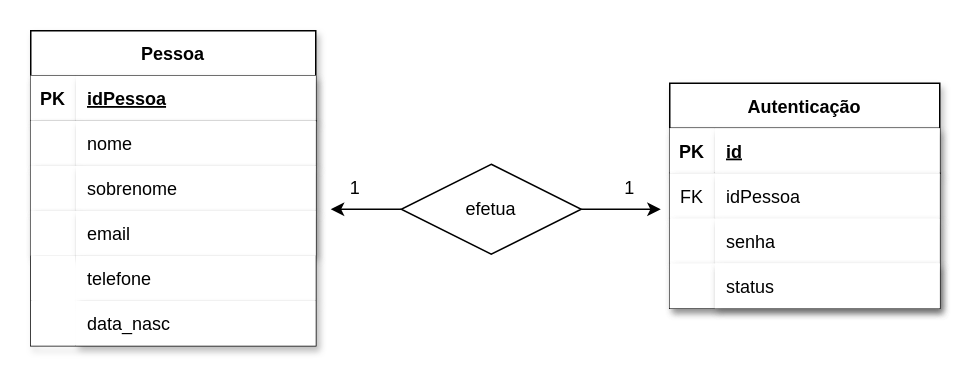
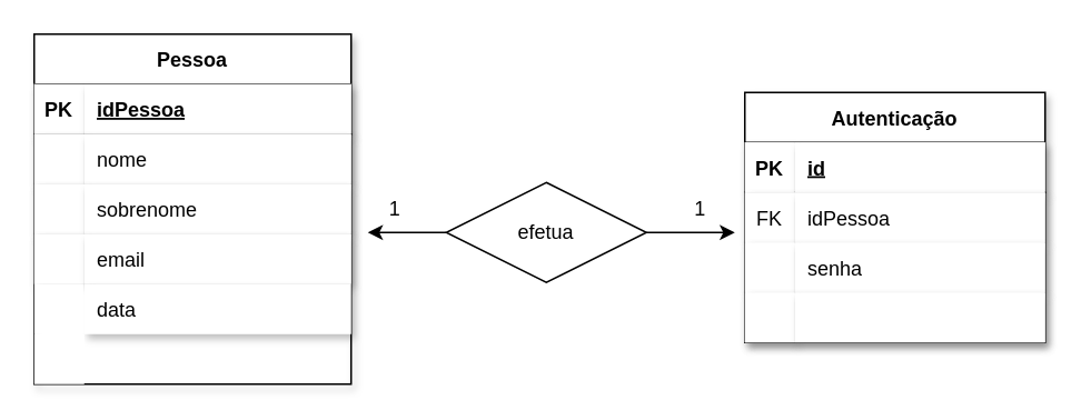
  <mxCell id="0" />
  <mxCell id="1" parent="0" />
  <mxCell id="2" value="Pessoa" style="shape=table;startSize=30;container=1;collapsible=1;childLayout=tableLayout;fixedRows=1;rowLines=0;fontStyle=1;align=center;resizeLast=1;fillColor=default;swimlaneLine=1;sketch=0;shadow=1;" parent="1" vertex="1"><mxGeometry x="20" y="20" width="190" height="210" as="geometry" /></mxCell>
  <mxCell id="3" value="" style="shape=tableRow;horizontal=0;startSize=0;swimlaneHead=0;swimlaneBody=0;fillColor=default;collapsible=0;dropTarget=0;points=[[0,0.5],[1,0.5]];portConstraint=eastwest;top=0;left=0;right=0;bottom=1;swimlaneLine=1;sketch=0;shadow=1;" parent="2" vertex="1"><mxGeometry y="30" width="190" height="30" as="geometry" /></mxCell>
  <mxCell id="4" value="PK" style="shape=partialRectangle;connectable=0;fillColor=default;top=0;left=0;bottom=0;right=0;fontStyle=1;overflow=hidden;swimlaneLine=1;sketch=0;shadow=1;" parent="3" vertex="1"><mxGeometry width="30" height="30" as="geometry"><mxRectangle width="30" height="30" as="alternateBounds" /></mxGeometry></mxCell>
  <mxCell id="5" value="idPessoa" style="shape=partialRectangle;connectable=0;fillColor=default;top=0;left=0;bottom=0;right=0;align=left;spacingLeft=6;fontStyle=5;overflow=hidden;sketch=0;strokeColor=default;gradientColor=none;swimlaneLine=1;shadow=1;" parent="3" vertex="1"><mxGeometry x="30" width="160" height="30" as="geometry"><mxRectangle width="160" height="30" as="alternateBounds" /></mxGeometry></mxCell>
  <mxCell id="6" value="" style="shape=tableRow;horizontal=0;startSize=0;swimlaneHead=0;swimlaneBody=0;fillColor=default;collapsible=0;dropTarget=0;points=[[0,0.5],[1,0.5]];portConstraint=eastwest;top=0;left=0;right=0;bottom=0;swimlaneLine=1;sketch=0;shadow=1;" parent="2" vertex="1"><mxGeometry y="60" width="190" height="30" as="geometry" /></mxCell>
  <mxCell id="7" value="" style="shape=partialRectangle;connectable=0;fillColor=default;top=0;left=0;bottom=0;right=0;editable=1;overflow=hidden;swimlaneLine=1;sketch=0;shadow=1;strokeWidth=12;perimeterSpacing=3;strokeColor=none;" parent="6" vertex="1"><mxGeometry width="30" height="30" as="geometry"><mxRectangle width="30" height="30" as="alternateBounds" /></mxGeometry></mxCell>
  <mxCell id="8" value="nome" style="shape=partialRectangle;connectable=0;fillColor=default;top=0;left=0;bottom=0;right=0;align=left;spacingLeft=6;overflow=hidden;swimlaneLine=1;sketch=0;shadow=1;strokeWidth=12;perimeterSpacing=3;strokeColor=none;" parent="6" vertex="1"><mxGeometry x="30" width="160" height="30" as="geometry"><mxRectangle width="160" height="30" as="alternateBounds" /></mxGeometry></mxCell>
  <mxCell id="9" value="" style="shape=tableRow;horizontal=0;startSize=0;swimlaneHead=0;swimlaneBody=0;fillColor=default;collapsible=0;dropTarget=0;points=[[0,0.5],[1,0.5]];portConstraint=eastwest;top=0;left=0;right=0;bottom=0;swimlaneLine=1;sketch=0;shadow=1;" parent="2" vertex="1"><mxGeometry y="90" width="190" height="30" as="geometry" /></mxCell>
  <mxCell id="10" value="" style="shape=partialRectangle;connectable=0;fillColor=default;top=0;left=0;bottom=0;right=0;editable=1;overflow=hidden;swimlaneLine=1;sketch=0;shadow=1;" parent="9" vertex="1"><mxGeometry width="30" height="30" as="geometry"><mxRectangle width="30" height="30" as="alternateBounds" /></mxGeometry></mxCell>
  <mxCell id="11" value="sobrenome" style="shape=partialRectangle;connectable=0;fillColor=default;top=0;left=0;bottom=0;right=0;align=left;spacingLeft=6;overflow=hidden;swimlaneLine=1;sketch=0;shadow=1;" parent="9" vertex="1"><mxGeometry x="30" width="160" height="30" as="geometry"><mxRectangle width="160" height="30" as="alternateBounds" /></mxGeometry></mxCell>
  <mxCell id="12" value="" style="shape=tableRow;horizontal=0;startSize=0;swimlaneHead=0;swimlaneBody=0;fillColor=default;collapsible=0;dropTarget=0;points=[[0,0.5],[1,0.5]];portConstraint=eastwest;top=0;left=0;right=0;bottom=0;swimlaneLine=1;sketch=0;shadow=1;" parent="2" vertex="1"><mxGeometry y="120" width="190" height="30" as="geometry" /></mxCell>
  <mxCell id="13" value="" style="shape=partialRectangle;connectable=0;fillColor=default;top=0;left=0;bottom=0;right=0;editable=1;overflow=hidden;swimlaneLine=1;sketch=0;shadow=1;" parent="12" vertex="1"><mxGeometry width="30" height="30" as="geometry"><mxRectangle width="30" height="30" as="alternateBounds" /></mxGeometry></mxCell>
  <mxCell id="14" value="email" style="shape=partialRectangle;connectable=0;top=0;left=0;bottom=0;right=0;align=left;spacingLeft=6;overflow=hidden;gradientColor=none;fillColor=default;swimlaneLine=1;sketch=0;shadow=1;" parent="12" vertex="1"><mxGeometry x="30" width="160" height="30" as="geometry"><mxRectangle width="160" height="30" as="alternateBounds" /></mxGeometry></mxCell>
- <mxCell id="15" value="telefone" style="shape=partialRectangle;connectable=0;top=0;left=0;bottom=0;right=0;align=left;spacingLeft=6;overflow=hidden;gradientColor=none;fillColor=default;swimlaneLine=1;sketch=0;shadow=1;" parent="1" vertex="1"><mxGeometry x="50" y="170" width="160" height="30" as="geometry"><mxRectangle width="260" height="30" as="alternateBounds" /></mxGeometry></mxCell>
- <mxCell id="16" value="data_nasc" style="shape=partialRectangle;connectable=0;top=0;left=0;bottom=0;right=0;align=left;spacingLeft=6;overflow=hidden;gradientColor=none;fillColor=default;swimlaneLine=1;sketch=0;shadow=1;" parent="1" vertex="1"><mxGeometry x="50" y="200" width="160" height="30" as="geometry"><mxRectangle width="260" height="30" as="alternateBounds" /></mxGeometry></mxCell>
+ <mxCell id="15" value="data" style="shape=partialRectangle;connectable=0;top=0;left=0;bottom=0;right=0;align=left;spacingLeft=6;overflow=hidden;gradientColor=none;fillColor=default;swimlaneLine=1;sketch=0;shadow=1;" parent="1" vertex="1"><mxGeometry x="50" y="170" width="160" height="30" as="geometry"><mxRectangle width="260" height="30" as="alternateBounds" /></mxGeometry></mxCell>
  <mxCell id="17" value="Autenticação" style="shape=table;startSize=30;container=1;collapsible=1;childLayout=tableLayout;fixedRows=1;rowLines=0;fontStyle=1;align=center;resizeLast=1;fillColor=default;gradientColor=none;swimlaneLine=1;sketch=0;shadow=1;" parent="1" vertex="1"><mxGeometry x="446" y="55" width="180" height="150" as="geometry" /></mxCell>
  <mxCell id="18" value="" style="shape=tableRow;horizontal=0;startSize=0;swimlaneHead=0;swimlaneBody=0;fillColor=default;collapsible=0;dropTarget=0;points=[[0,0.5],[1,0.5]];portConstraint=eastwest;top=0;left=0;right=0;bottom=1;swimlaneLine=1;sketch=0;shadow=1;" parent="17" vertex="1"><mxGeometry y="30" width="180" height="30" as="geometry" /></mxCell>
  <mxCell id="19" value="PK" style="shape=partialRectangle;connectable=0;fillColor=default;top=0;left=0;bottom=0;right=0;fontStyle=1;overflow=hidden;swimlaneLine=1;sketch=0;shadow=1;" parent="18" vertex="1"><mxGeometry width="30" height="30" as="geometry"><mxRectangle width="30" height="30" as="alternateBounds" /></mxGeometry></mxCell>
  <mxCell id="20" value="id" style="shape=partialRectangle;connectable=0;fillColor=default;top=0;left=0;bottom=0;right=0;align=left;spacingLeft=6;fontStyle=5;overflow=hidden;swimlaneLine=1;sketch=0;shadow=1;" parent="18" vertex="1"><mxGeometry x="30" width="150" height="30" as="geometry"><mxRectangle width="150" height="30" as="alternateBounds" /></mxGeometry></mxCell>
  <mxCell id="21" value="" style="shape=tableRow;horizontal=0;startSize=0;swimlaneHead=0;swimlaneBody=0;fillColor=default;collapsible=0;dropTarget=0;points=[[0,0.5],[1,0.5]];portConstraint=eastwest;top=0;left=0;right=0;bottom=0;swimlaneLine=1;sketch=0;shadow=1;" parent="17" vertex="1"><mxGeometry y="60" width="180" height="30" as="geometry" /></mxCell>
  <mxCell id="22" value="FK" style="shape=partialRectangle;connectable=0;fillColor=default;top=0;left=0;bottom=0;right=0;fontStyle=0;overflow=hidden;swimlaneLine=1;sketch=0;shadow=1;" parent="21" vertex="1"><mxGeometry width="30" height="30" as="geometry"><mxRectangle width="30" height="30" as="alternateBounds" /></mxGeometry></mxCell>
  <mxCell id="23" value="idPessoa" style="shape=partialRectangle;connectable=0;fillColor=default;top=0;left=0;bottom=0;right=0;align=left;spacingLeft=6;fontStyle=0;overflow=hidden;swimlaneLine=1;sketch=0;shadow=1;" parent="21" vertex="1"><mxGeometry x="30" width="150" height="30" as="geometry"><mxRectangle width="150" height="30" as="alternateBounds" /></mxGeometry></mxCell>
  <mxCell id="24" value="" style="shape=tableRow;horizontal=0;startSize=0;swimlaneHead=0;swimlaneBody=0;fillColor=default;collapsible=0;dropTarget=0;points=[[0,0.5],[1,0.5]];portConstraint=eastwest;top=0;left=0;right=0;bottom=0;swimlaneLine=1;sketch=0;shadow=1;" parent="17" vertex="1"><mxGeometry y="90" width="180" height="30" as="geometry" /></mxCell>
  <mxCell id="25" value="" style="shape=partialRectangle;connectable=0;fillColor=default;top=0;left=0;bottom=0;right=0;editable=1;overflow=hidden;swimlaneLine=1;sketch=0;shadow=1;" parent="24" vertex="1"><mxGeometry width="30" height="30" as="geometry"><mxRectangle width="30" height="30" as="alternateBounds" /></mxGeometry></mxCell>
  <mxCell id="26" value="senha" style="shape=partialRectangle;connectable=0;fillColor=default;top=0;left=0;bottom=0;right=0;align=left;spacingLeft=6;overflow=hidden;swimlaneLine=1;sketch=0;shadow=1;" parent="24" vertex="1"><mxGeometry x="30" width="150" height="30" as="geometry"><mxRectangle width="150" height="30" as="alternateBounds" /></mxGeometry></mxCell>
  <mxCell id="27" value="" style="shape=tableRow;horizontal=0;startSize=0;swimlaneHead=0;swimlaneBody=0;fillColor=default;collapsible=0;dropTarget=0;points=[[0,0.5],[1,0.5]];portConstraint=eastwest;top=0;left=0;right=0;bottom=0;swimlaneLine=1;sketch=0;shadow=1;" parent="17" vertex="1"><mxGeometry y="120" width="180" height="30" as="geometry" /></mxCell>
  <mxCell id="28" value="" style="shape=partialRectangle;connectable=0;fillColor=default;top=0;left=0;bottom=0;right=0;editable=1;overflow=hidden;swimlaneLine=1;sketch=0;shadow=1;" parent="27" vertex="1"><mxGeometry width="30" height="30" as="geometry"><mxRectangle width="30" height="30" as="alternateBounds" /></mxGeometry></mxCell>
  <mxCell id="29" value="" style="shape=partialRectangle;connectable=0;fillColor=default;top=0;left=0;bottom=0;right=0;align=left;spacingLeft=6;overflow=hidden;swimlaneLine=1;sketch=0;shadow=1;" parent="27" vertex="1"><mxGeometry x="30" width="150" height="30" as="geometry"><mxRectangle width="150" height="30" as="alternateBounds" /></mxGeometry></mxCell>
- <mxCell id="30" value="status" style="shape=partialRectangle;connectable=0;fillColor=default;top=0;left=0;bottom=0;right=0;align=left;spacingLeft=6;overflow=hidden;swimlaneLine=1;sketch=0;shadow=1;" parent="1" vertex="1"><mxGeometry x="476" y="175" width="150" height="30" as="geometry"><mxRectangle width="150" height="30" as="alternateBounds" /></mxGeometry></mxCell>
  <mxCell id="31" value="" style="shape=partialRectangle;connectable=0;fillColor=default;top=0;left=0;bottom=0;right=0;editable=1;overflow=hidden;swimlaneLine=1;sketch=0;shadow=0;" parent="1" vertex="1"><mxGeometry x="20" y="170" width="30" height="30" as="geometry"><mxRectangle width="30" height="30" as="alternateBounds" /></mxGeometry></mxCell>
  <mxCell id="32" value="" style="shape=partialRectangle;connectable=0;fillColor=default;top=0;left=0;bottom=0;right=0;editable=1;overflow=hidden;swimlaneLine=1;sketch=0;shadow=0;" parent="1" vertex="1"><mxGeometry x="20" y="200" width="30" height="30" as="geometry"><mxRectangle width="30" height="30" as="alternateBounds" /></mxGeometry></mxCell>
  <mxCell id="33" style="edgeStyle=orthogonalEdgeStyle;rounded=0;orthogonalLoop=1;jettySize=auto;html=1;" parent="1" source="35" edge="1"><mxGeometry relative="1" as="geometry"><mxPoint x="440" y="139" as="targetPoint" /></mxGeometry></mxCell>
  <mxCell id="34" style="edgeStyle=orthogonalEdgeStyle;rounded=0;orthogonalLoop=1;jettySize=auto;html=1;" parent="1" source="35" edge="1"><mxGeometry relative="1" as="geometry"><mxPoint x="220" y="139" as="targetPoint" /></mxGeometry></mxCell>
  <mxCell id="35" value="efetua" style="shape=rhombus;perimeter=rhombusPerimeter;whiteSpace=wrap;html=1;align=center;shadow=0;sketch=0;strokeColor=default;fillColor=default;gradientColor=none;" parent="1" vertex="1"><mxGeometry x="267" y="109" width="120" height="60" as="geometry" /></mxCell>
  <mxCell id="36" value="1" style="text;html=1;resizable=0;autosize=1;align=center;verticalAlign=middle;points=[];fillColor=none;strokeColor=none;rounded=0;shadow=0;sketch=0;" parent="1" vertex="1"><mxGeometry x="226" y="115" width="20" height="20" as="geometry" /></mxCell>
  <mxCell id="37" value="1" style="text;html=1;resizable=0;autosize=1;align=center;verticalAlign=middle;points=[];fillColor=none;strokeColor=none;rounded=0;shadow=0;sketch=0;" parent="1" vertex="1"><mxGeometry x="409" y="115" width="20" height="20" as="geometry" /></mxCell>
